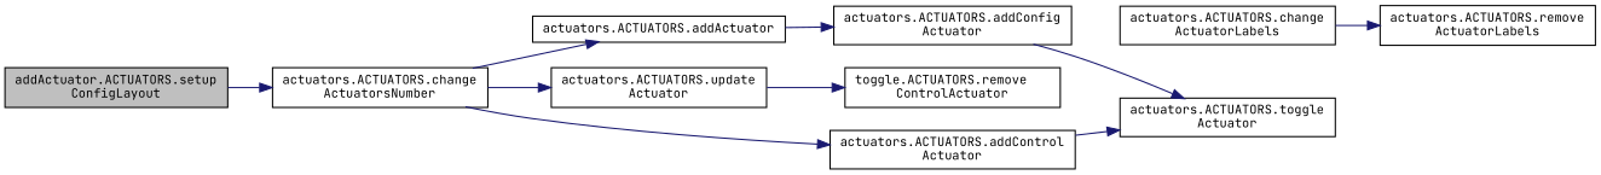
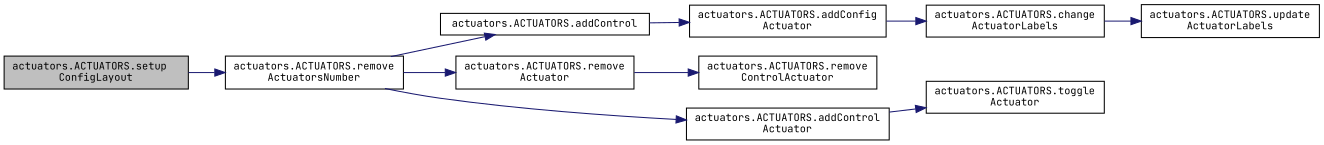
  digraph {
    fontname="JetBrains Mono"
    rankdir=LR
    node [color=black fillcolor=white fontname="JetBrains Mono" fontsize=10 shape=record style=filled]
    edge [color=midnightblue fontname="JetBrains Mono" fontsize=10 labelfontname=Helvetica labelfontsize=10 style=solid]
-   n1 [fillcolor=grey75 fontcolor=black height=0.2 label="addActuator.ACTUATORS.setup\lConfigLayout" width=0.4]
-   n2 [height=0.2 label="actuators.ACTUATORS.change\lActuatorsNumber" width=0.4]
-   n3 [height=0.2 label="actuators.ACTUATORS.addActuator" width=0.4]
-   n4 [height=0.2 label="actuators.ACTUATORS.update\lActuator" width=0.4]
+   n1 [fillcolor=grey75 fontcolor=black height=0.2 label="actuators.ACTUATORS.setup\lConfigLayout" width=0.4]
+   n2 [height=0.2 label="actuators.ACTUATORS.remove\lActuatorsNumber" width=0.4]
+   n3 [height=0.2 label="actuators.ACTUATORS.addControl" width=0.4]
+   n4 [height=0.2 label="actuators.ACTUATORS.remove\lActuator" width=0.4]
    n5 [height=0.2 label="actuators.ACTUATORS.addControl\lActuator" width=0.4]
    n6 [height=0.2 label="actuators.ACTUATORS.addConfig\lActuator" width=0.4]
-   n7 [height=0.2 label="toggle.ACTUATORS.remove\lControlActuator" width=0.4]
+   n7 [height=0.2 label="actuators.ACTUATORS.remove\lControlActuator" width=0.4]
    n8 [height=0.2 label="actuators.ACTUATORS.change\lActuatorLabels" width=0.4]
    n9 [height=0.2 label="actuators.ACTUATORS.toggle\lActuator" width=0.4]
-   n10 [height=0.2 label="actuators.ACTUATORS.remove\lActuatorLabels" width=0.4]
+   n10 [height=0.2 label="actuators.ACTUATORS.update\lActuatorLabels" width=0.4]
    n1 -> n2
    n2 -> n3
    n2 -> n4
    n2 -> n5
    n3 -> n6
    n4 -> n7
    n5 -> n9
-   n6 -> n9
+   n6 -> n8
    n8 -> n10
  }
